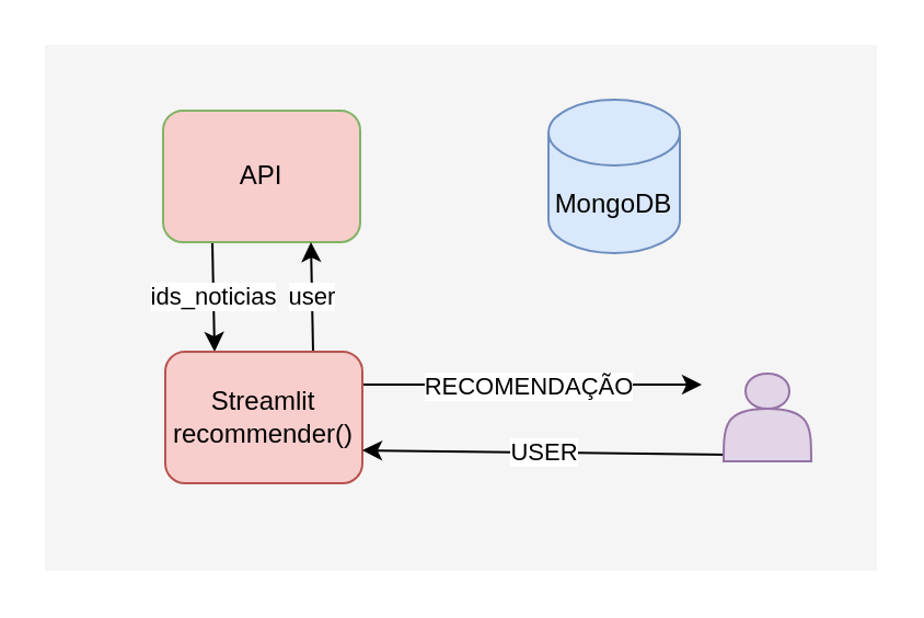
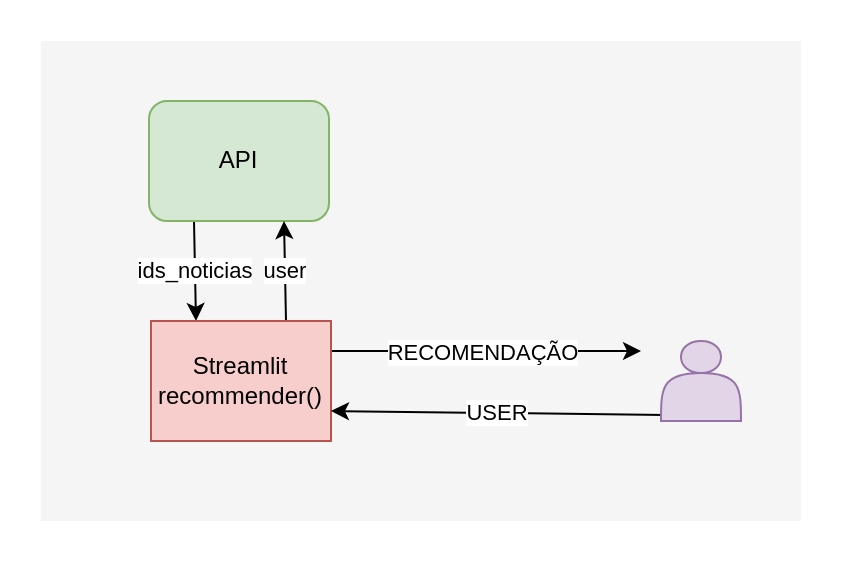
  <mxCell id="0" />
  <mxCell id="1" parent="0" />
  <mxCell id="2" value="" style="rounded=0;whiteSpace=wrap;html=1;fillColor=#f5f5f5;fontColor=#333333;strokeColor=none;" vertex="1" parent="1"><mxGeometry x="20" y="20" width="380" height="240" as="geometry" /></mxCell>
  <mxCell id="3" value="ids_noticias" style="edgeStyle=none;html=1;exitX=0.25;exitY=1;exitDx=0;exitDy=0;entryX=0.25;entryY=0;entryDx=0;entryDy=0;labelBackgroundColor=#FFFFFF;strokeColor=#000000;fontColor=#000000;" edge="1" parent="1" source="4" target="8"><mxGeometry relative="1" as="geometry" /></mxCell>
- <mxCell id="4" value="&lt;font color=&quot;#000000&quot;&gt;API&lt;/font&gt;" style="rounded=1;whiteSpace=wrap;html=1;fillColor=#f8cecc;strokeColor=#82b366;" vertex="1" parent="1"><mxGeometry x="74" y="50" width="90" height="60" as="geometry" /></mxCell>
+ <mxCell id="4" value="&lt;font color=&quot;#000000&quot;&gt;API&lt;/font&gt;" style="rounded=1;whiteSpace=wrap;html=1;fillColor=#d5e8d4;strokeColor=#82b366;" vertex="1" parent="1"><mxGeometry x="74" y="50" width="90" height="60" as="geometry" /></mxCell>
  <mxCell id="5" style="edgeStyle=none;html=1;exitX=1;exitY=0.25;exitDx=0;exitDy=0;fontColor=#000000;strokeColor=#000000;" edge="1" parent="1" source="8"><mxGeometry relative="1" as="geometry"><mxPoint x="320" y="175" as="targetPoint" /></mxGeometry></mxCell>
  <mxCell id="6" value="&lt;span style=&quot;background-color: rgb(255, 255, 255);&quot;&gt;RECOMENDAÇÃO&lt;/span&gt;" style="edgeLabel;html=1;align=center;verticalAlign=middle;resizable=0;points=[];fontColor=#000000;" vertex="1" connectable="0" parent="5"><mxGeometry x="-0.226" y="-1" relative="1" as="geometry"><mxPoint x="15" y="-1" as="offset" /></mxGeometry></mxCell>
  <mxCell id="7" value="user" style="edgeStyle=none;html=1;exitX=0.75;exitY=0;exitDx=0;exitDy=0;entryX=0.75;entryY=1;entryDx=0;entryDy=0;labelBackgroundColor=#FFFFFF;strokeColor=#000000;fontColor=#000000;" edge="1" parent="1" source="8" target="4"><mxGeometry relative="1" as="geometry" /></mxCell>
- <mxCell id="8" value="&lt;font color=&quot;#000000&quot;&gt;Streamlit&lt;br&gt;recommender()&lt;br&gt;&lt;/font&gt;" style="rounded=1;whiteSpace=wrap;html=1;fillColor=#f8cecc;strokeColor=#b85450;" vertex="1" parent="1"><mxGeometry x="75" y="160" width="90" height="60" as="geometry" /></mxCell>
+ <mxCell id="8" value="&lt;font color=&quot;#000000&quot;&gt;Streamlit&lt;br&gt;recommender()&lt;br&gt;&lt;/font&gt;" style="whiteSpace=wrap;html=1;fillColor=#f8cecc;strokeColor=#b85450;rounded=0;" vertex="1" parent="1"><mxGeometry x="75" y="160" width="90" height="60" as="geometry" /></mxCell>
  <mxCell id="9" value="USER" style="edgeStyle=none;html=1;entryX=1;entryY=0.75;entryDx=0;entryDy=0;strokeColor=#000000;fontColor=#000000;exitX=0.05;exitY=0.925;exitDx=0;exitDy=0;exitPerimeter=0;labelBackgroundColor=#FFFFFF;" edge="1" parent="1" source="10" target="8"><mxGeometry relative="1" as="geometry" /></mxCell>
  <mxCell id="10" value="" style="shape=actor;whiteSpace=wrap;html=1;fillColor=#e1d5e7;strokeColor=#9673a6;" vertex="1" parent="1"><mxGeometry x="330" y="170" width="40" height="40" as="geometry" /></mxCell>
- <mxCell id="11" value="&lt;font color=&quot;#000000&quot;&gt;MongoDB&lt;/font&gt;" style="shape=cylinder3;whiteSpace=wrap;html=1;boundedLbl=1;backgroundOutline=1;size=15;fillColor=#dae8fc;strokeColor=#6c8ebf;" vertex="1" parent="1"><mxGeometry x="250" y="45" width="60" height="70" as="geometry" /></mxCell>
